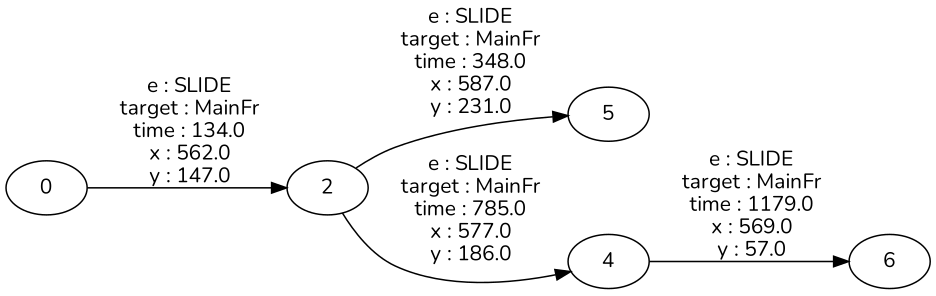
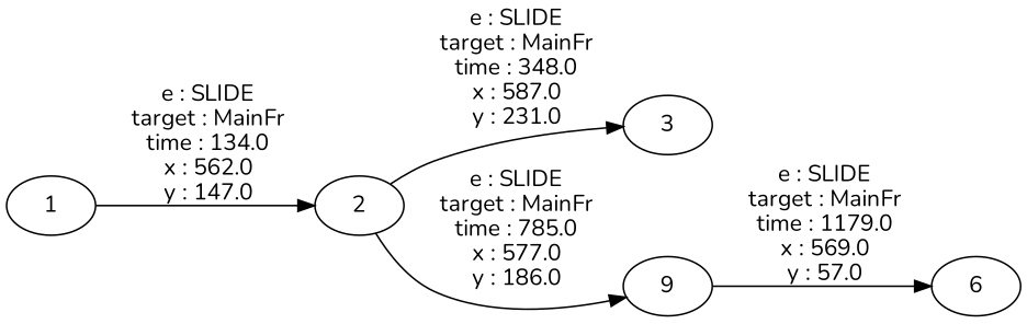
  digraph {
    fontname=Nunito
    rankdir=LR
    node [fontname=Nunito]
    edge [fontname=Nunito]
-   1 [label=0]
+   1
    2
-   3 [label=5]
-   4
+   3
+   4 [label=9]
    n5 [label=6]
    1 -> 2 [label=" e : SLIDE\n target : MainFr\n time : 134.0\n x : 562.0\n y : 147.0"]
    2 -> 3 [label=" e : SLIDE\n target : MainFr\n time : 348.0\n x : 587.0\n y : 231.0"]
    2 -> 4 [label=" e : SLIDE\n target : MainFr\n time : 785.0\n x : 577.0\n y : 186.0"]
    4 -> n5 [label=" e : SLIDE\n target : MainFr\n time : 1179.0\n x : 569.0\n y : 57.0"]
  }
